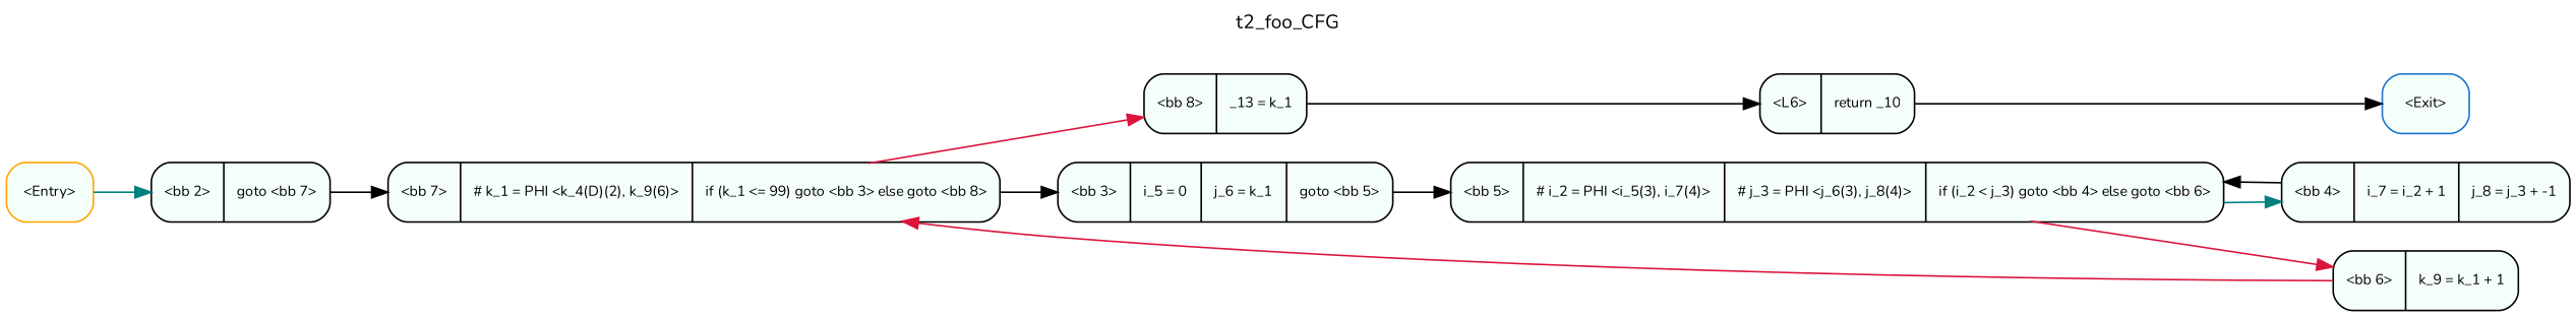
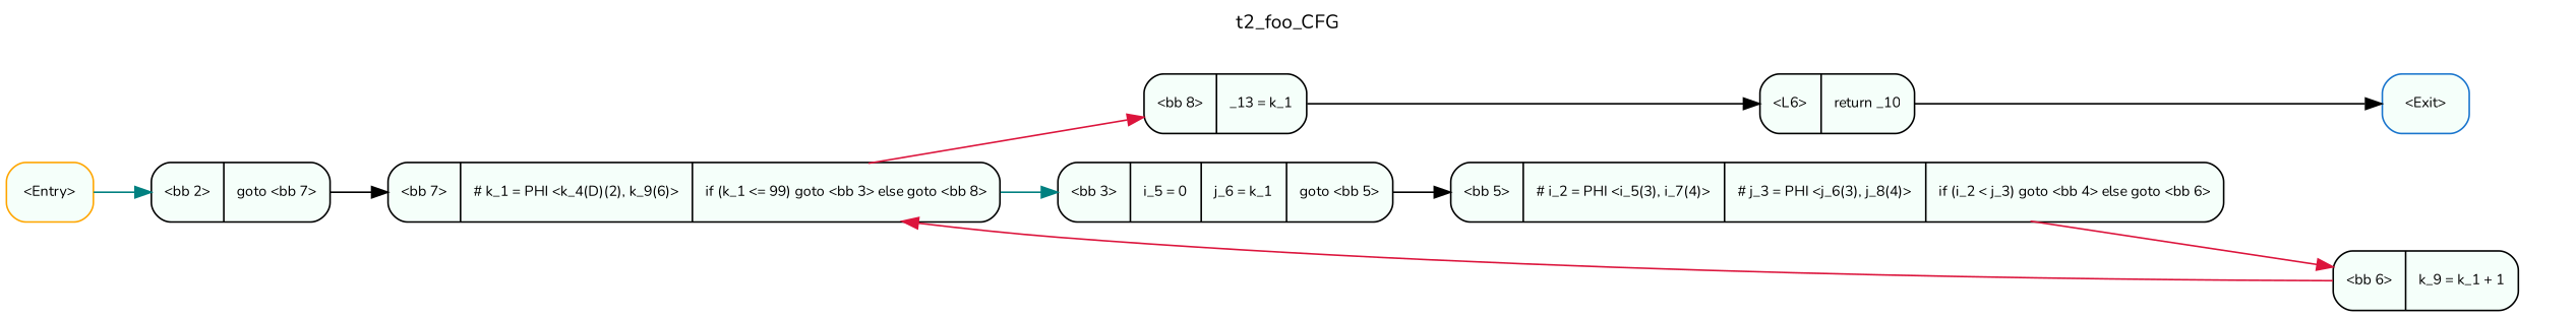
  digraph {
    fontname=Nunito
    fontsize=12
    label=t2_foo_CFG
    labelloc=top
    rankdir=LR
    node [color=black fillcolor=mintcream fontname=Nunito fontsize=9 shape=Mrecord style=filled]
    edge [color=black fontname=Nunito fontsize=10]
    n1 [color=orange label="{ \<Entry\> }"]
    n2 [label="{ \<bb 2\>|goto \<bb 7\> }"]
    n3 [label="{ \<bb 7\>|# k_1 = PHI \<k_4(D)(2), k_9(6)\>|if (k_1 \<= 99) goto \<bb 3\> else goto \<bb 8\> }"]
    n4 [label="{ \<bb 3\>|i_5 = 0|j_6 = k_1|goto \<bb 5\> }"]
    n5 [label="{ \<bb 8\>|_13 = k_1 }"]
    n6 [label="{ \<bb 5\>|# i_2 = PHI \<i_5(3), i_7(4)\>|# j_3 = PHI \<j_6(3), j_8(4)\>|if (i_2 \< j_3) goto \<bb 4\> else goto \<bb 6\> }"]
    n7 [label="{ \<L6\>|return _10 }"]
-   n8 [label="{ \<bb 4\>|i_7 = i_2 + 1|j_8 = j_3 + -1 }"]
    n9 [label="{ \<bb 6\>|k_9 = k_1 + 1 }"]
    n10 [color=dodgerblue3 label="{ \<Exit\> }"]
    n1 -> n2 [color=teal]
    n2 -> n3
-   n3 -> n4
+   n3 -> n4 [color=teal]
    n3 -> n5 [color=crimson]
    n4 -> n6
    n5 -> n7
-   n6 -> n8 [color=teal]
    n6 -> n9 [color=crimson]
    n7 -> n10
-   n8 -> n6
    n9 -> n3 [color=crimson]
  }
